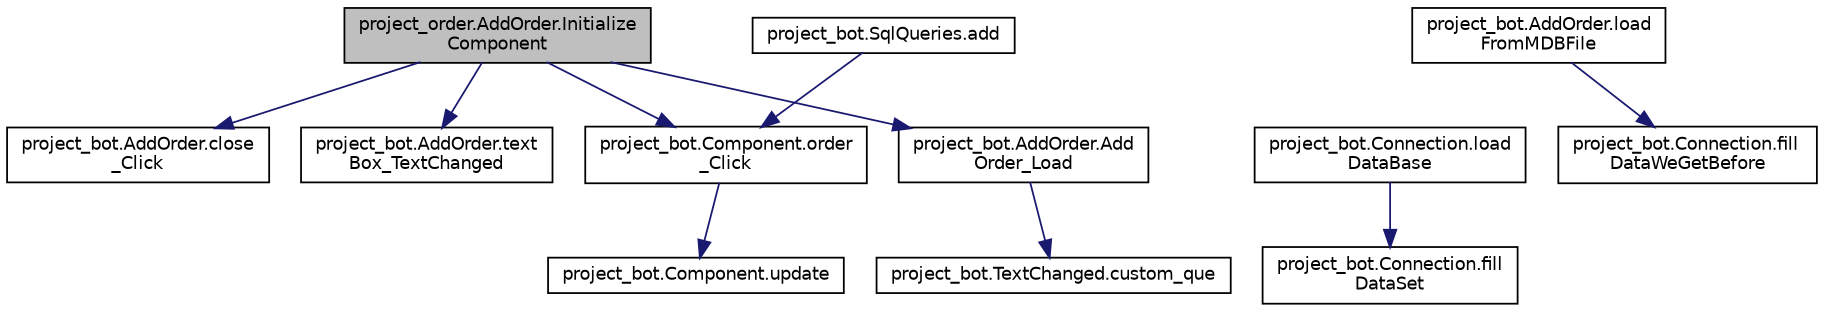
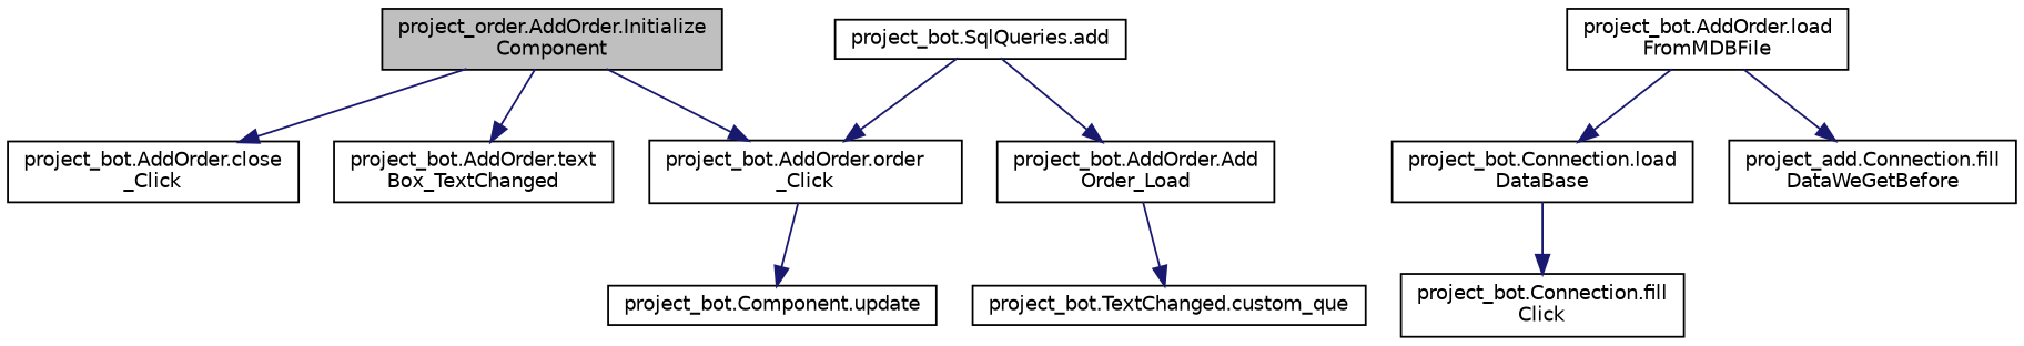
  digraph {
    rankdir=TB
    node [color=black fillcolor=white fontname=Helvetica fontsize=10 shape=record style=filled]
    edge [color=midnightblue fontname=Helvetica fontsize=10 labelfontname=Helvetica labelfontsize=10 style=solid]
    n1 [fillcolor=grey75 fontcolor=black height=0.2 label="project_order.AddOrder.Initialize\lComponent" width=0.4]
    n2 [height=0.2 label="project_bot.AddOrder.close\l_Click" width=0.4]
-   n3 [height=0.2 label="project_bot.Component.order\l_Click" width=0.4]
+   n3 [height=0.2 label="project_bot.AddOrder.order\l_Click" width=0.4]
    n4 [height=0.2 label="project_bot.AddOrder.text\lBox_TextChanged" width=0.4]
    n5 [height=0.2 label="project_bot.AddOrder.Add\lOrder_Load" width=0.4]
    n6 [height=0.2 label="project_bot.Component.update" width=0.4]
    n7 [height=0.2 label="project_bot.TextChanged.custom_que" width=0.4]
    n8 [height=0.2 label="project_bot.SqlQueries.add" width=0.4]
    n9 [height=0.2 label="project_bot.AddOrder.load\lFromMDBFile" width=0.4]
    n10 [height=0.2 label="project_bot.Connection.load\lDataBase" width=0.4]
-   n11 [height=0.2 label="project_bot.Connection.fill\lDataWeGetBefore" width=0.4]
-   n12 [height=0.2 label="project_bot.Connection.fill\lDataSet" width=0.4]
+   n11 [height=0.2 label="project_add.Connection.fill\lDataWeGetBefore" width=0.4]
+   n12 [height=0.2 label="project_bot.Connection.fill\lClick" width=0.4]
    n1 -> n2
    n1 -> n3
    n1 -> n4
-   n1 -> n5
+   n8 -> n5
    n3 -> n6
    n5 -> n7
    n8 -> n3
+   n9 -> n10
    n9 -> n11
    n10 -> n12
  }
